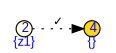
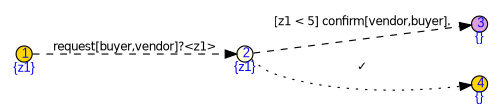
  digraph {
    nodesep=0.5
    rankdir=LR
    node [fillcolor=gold fixedsize=true fontcolor=blue fontname=Arial fontsize=11 shape=circle style="solid,filled"]
    edge [fontcolor=black fontname=Helvetica fontsize=10 style=dashed]
+   n1 [label="\n 1\n{z1}" style=filled width=0.2]
    n2 [fillcolor=lightyellow label=" \n 2\n{z1}" width=0.2]
+   n3 [fillcolor=plum label=" \n 3\n{}" width=0.2]
    n4 [label=" \n 4\n{}" width=0.2]
+   n1 -> n2 [label="request[buyer,vendor]?<z1>"]
+   n2 -> n3 [label="[z1 < 5] confirm[vendor,buyer]."]
    n2 -> n4 [label="&#x2713;" style=dotted]
  }
